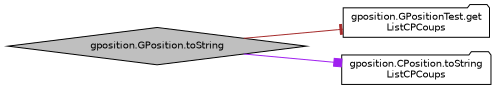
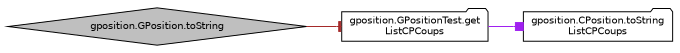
  digraph {
    rankdir=LR
    node [color=black fillcolor=white fontname=Helvetica fontsize=10 shape=folder style=filled]
    edge [fontname=Helvetica fontsize=10 labelfontname=Helvetica labelfontsize=10 style=solid]
    n1 [fillcolor=grey75 fontcolor=black height=0.2 label="gposition.GPosition.toString" shape=diamond width=0.4]
    n2 [height=0.2 label="gposition.GPositionTest.get\lListCPCoups" width=0.4]
    n3 [height=0.2 label="gposition.CPosition.toString\lListCPCoups" width=0.4]
    n1 -> n2 [arrowhead=tee color=brown]
-   n1 -> n3 [arrowhead=box color=purple]
+   n2 -> n3 [arrowhead=box color=purple]
  }
